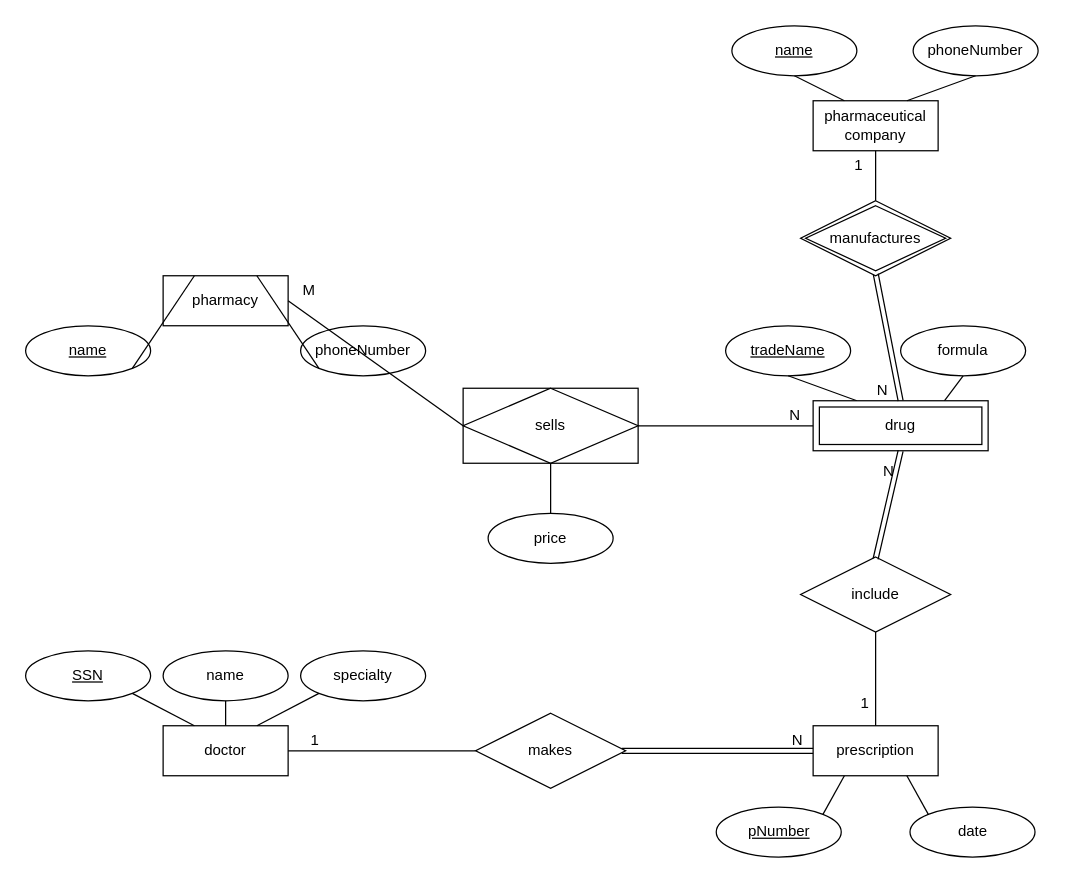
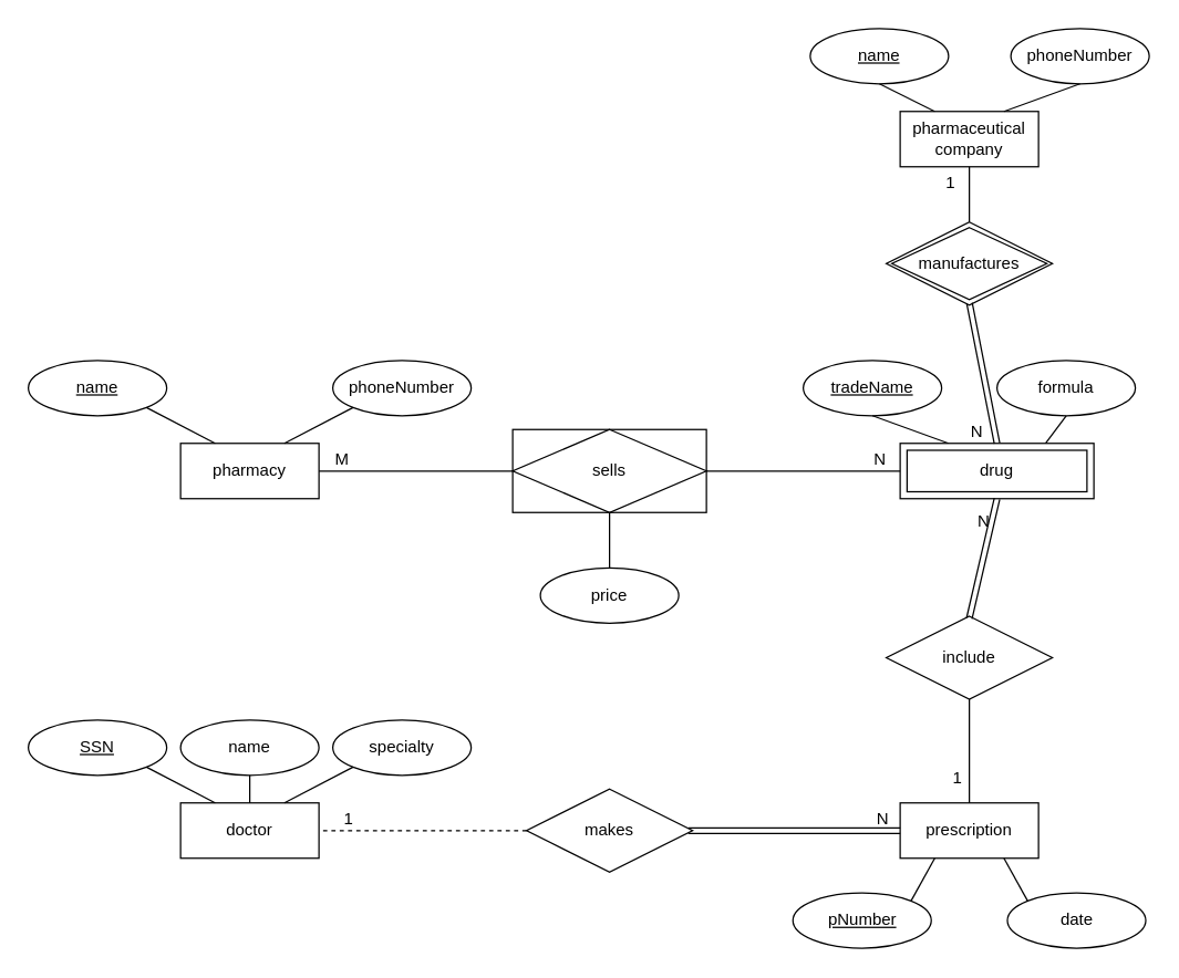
  <mxCell id="0" />
  <mxCell id="1" parent="0" />
  <mxCell id="2" value="doctor" style="whiteSpace=wrap;html=1;align=center;" parent="1" vertex="1"><mxGeometry x="130" y="580" width="100" height="40" as="geometry" /></mxCell>
  <mxCell id="3" value="SSN" style="ellipse;whiteSpace=wrap;html=1;align=center;fontStyle=4;" parent="1" vertex="1"><mxGeometry x="20" y="520" width="100" height="40" as="geometry" /></mxCell>
  <mxCell id="4" value="specialty" style="ellipse;whiteSpace=wrap;html=1;align=center;" parent="1" vertex="1"><mxGeometry x="240" y="520" width="100" height="40" as="geometry" /></mxCell>
  <mxCell id="5" value="" style="endArrow=none;html=1;rounded=0;entryX=0.25;entryY=0;entryDx=0;entryDy=0;exitX=1;exitY=1;exitDx=0;exitDy=0;" parent="1" source="3" target="2" edge="1"><mxGeometry relative="1" as="geometry"><mxPoint x="200" y="690" as="sourcePoint" /><mxPoint x="360" y="690" as="targetPoint" /></mxGeometry></mxCell>
  <mxCell id="6" value="" style="endArrow=none;html=1;rounded=0;entryX=0;entryY=1;entryDx=0;entryDy=0;exitX=0.75;exitY=0;exitDx=0;exitDy=0;" parent="1" source="2" target="4" edge="1"><mxGeometry relative="1" as="geometry"><mxPoint x="290" y="700" as="sourcePoint" /><mxPoint x="450" y="700" as="targetPoint" /></mxGeometry></mxCell>
  <mxCell id="7" value="name" style="ellipse;whiteSpace=wrap;html=1;align=center;" parent="1" vertex="1"><mxGeometry x="130" y="520" width="100" height="40" as="geometry" /></mxCell>
  <mxCell id="8" value="" style="endArrow=none;html=1;rounded=0;exitX=0.5;exitY=0;exitDx=0;exitDy=0;entryX=0.5;entryY=1;entryDx=0;entryDy=0;" parent="1" source="2" target="7" edge="1"><mxGeometry relative="1" as="geometry"><mxPoint x="220" y="880" as="sourcePoint" /><mxPoint x="380" y="880" as="targetPoint" /></mxGeometry></mxCell>
  <mxCell id="9" value="&lt;div&gt;pharmaceutical&lt;/div&gt;&lt;div&gt;company&lt;br&gt;&lt;/div&gt;" style="whiteSpace=wrap;html=1;align=center;" parent="1" vertex="1"><mxGeometry x="650" y="80" width="100" height="40" as="geometry" /></mxCell>
  <mxCell id="10" value="name" style="ellipse;whiteSpace=wrap;html=1;align=center;fontStyle=4;" parent="1" vertex="1"><mxGeometry x="585" y="20" width="100" height="40" as="geometry" /></mxCell>
  <mxCell id="11" value="phoneNumber" style="ellipse;whiteSpace=wrap;html=1;align=center;" parent="1" vertex="1"><mxGeometry x="730" y="20" width="100" height="40" as="geometry" /></mxCell>
  <mxCell id="12" value="" style="endArrow=none;html=1;rounded=0;entryX=0.25;entryY=0;entryDx=0;entryDy=0;exitX=0.5;exitY=1;exitDx=0;exitDy=0;" parent="1" source="10" target="9" edge="1"><mxGeometry relative="1" as="geometry"><mxPoint x="670" y="150" as="sourcePoint" /><mxPoint x="830" y="150" as="targetPoint" /></mxGeometry></mxCell>
  <mxCell id="13" value="" style="endArrow=none;html=1;rounded=0;entryX=0.5;entryY=1;entryDx=0;entryDy=0;exitX=0.75;exitY=0;exitDx=0;exitDy=0;" parent="1" source="9" target="11" edge="1"><mxGeometry relative="1" as="geometry"><mxPoint x="620" y="250" as="sourcePoint" /><mxPoint x="780" y="250" as="targetPoint" /></mxGeometry></mxCell>
  <mxCell id="14" value="formula" style="ellipse;whiteSpace=wrap;html=1;align=center;" parent="1" vertex="1"><mxGeometry x="720" y="260" width="100" height="40" as="geometry" /></mxCell>
  <mxCell id="15" value="tradeName" style="ellipse;whiteSpace=wrap;html=1;align=center;fontStyle=4;" parent="1" vertex="1"><mxGeometry x="580" y="260" width="100" height="40" as="geometry" /></mxCell>
  <mxCell id="16" value="" style="endArrow=none;html=1;rounded=0;exitX=0.75;exitY=0;exitDx=0;exitDy=0;entryX=0.5;entryY=1;entryDx=0;entryDy=0;" parent="1" source="19" target="14" edge="1"><mxGeometry relative="1" as="geometry"><mxPoint x="725" y="320" as="sourcePoint" /><mxPoint x="810" y="440" as="targetPoint" /></mxGeometry></mxCell>
  <mxCell id="17" value="" style="endArrow=none;html=1;rounded=0;exitX=0.5;exitY=1;exitDx=0;exitDy=0;entryX=0.25;entryY=0;entryDx=0;entryDy=0;" parent="1" source="15" target="19" edge="1"><mxGeometry relative="1" as="geometry"><mxPoint x="690" y="500" as="sourcePoint" /><mxPoint x="675" y="320" as="targetPoint" /></mxGeometry></mxCell>
  <mxCell id="18" value="manufactures" style="shape=rhombus;double=1;perimeter=rhombusPerimeter;whiteSpace=wrap;html=1;align=center;" parent="1" vertex="1"><mxGeometry x="640" y="160" width="120" height="60" as="geometry" /></mxCell>
  <mxCell id="19" value="drug" style="shape=ext;margin=3;double=1;whiteSpace=wrap;html=1;align=center;" parent="1" vertex="1"><mxGeometry x="650" y="320" width="140" height="40" as="geometry" /></mxCell>
  <mxCell id="20" value="" style="shape=link;html=1;rounded=0;entryX=0.5;entryY=0;entryDx=0;entryDy=0;exitX=0.501;exitY=0.979;exitDx=0;exitDy=0;exitPerimeter=0;" parent="1" source="18" target="19" edge="1"><mxGeometry relative="1" as="geometry"><mxPoint x="420" y="390" as="sourcePoint" /><mxPoint x="580" y="390" as="targetPoint" /></mxGeometry></mxCell>
  <mxCell id="21" value="N" style="resizable=0;html=1;align=right;verticalAlign=bottom;" parent="20" connectable="0" vertex="1"><mxGeometry x="1" relative="1" as="geometry"><mxPoint x="-10" y="-0.17" as="offset" /></mxGeometry></mxCell>
  <mxCell id="22" value="" style="endArrow=none;html=1;rounded=0;entryX=0.5;entryY=1;entryDx=0;entryDy=0;exitX=0.5;exitY=0;exitDx=0;exitDy=0;" parent="1" source="18" target="9" edge="1"><mxGeometry relative="1" as="geometry"><mxPoint x="460" y="160" as="sourcePoint" /><mxPoint x="620" y="160" as="targetPoint" /></mxGeometry></mxCell>
  <mxCell id="23" value="1" style="resizable=0;html=1;align=right;verticalAlign=bottom;" parent="22" connectable="0" vertex="1"><mxGeometry x="1" relative="1" as="geometry"><mxPoint x="-10" y="20" as="offset" /></mxGeometry></mxCell>
- <mxCell id="24" value="pharmacy" style="whiteSpace=wrap;html=1;align=center;" parent="1" vertex="1"><mxGeometry x="130" y="220" width="100" height="40" as="geometry" /></mxCell>
+ <mxCell id="24" value="pharmacy" style="whiteSpace=wrap;html=1;align=center;" parent="1" vertex="1"><mxGeometry x="130" y="320" width="100" height="40" as="geometry" /></mxCell>
  <mxCell id="25" value="name" style="ellipse;whiteSpace=wrap;html=1;align=center;fontStyle=4;" parent="1" vertex="1"><mxGeometry x="20" y="260" width="100" height="40" as="geometry" /></mxCell>
  <mxCell id="26" value="price" style="ellipse;whiteSpace=wrap;html=1;align=center;" parent="1" vertex="1"><mxGeometry x="390" y="410" width="100" height="40" as="geometry" /></mxCell>
  <mxCell id="27" value="" style="endArrow=none;html=1;rounded=0;entryX=0.5;entryY=1;entryDx=0;entryDy=0;exitX=0.5;exitY=0;exitDx=0;exitDy=0;" parent="1" source="26" target="31" edge="1"><mxGeometry relative="1" as="geometry"><mxPoint x="30" y="120" as="sourcePoint" /><mxPoint x="440" y="370" as="targetPoint" /></mxGeometry></mxCell>
  <mxCell id="28" value="phoneNumber" style="ellipse;whiteSpace=wrap;html=1;align=center;" parent="1" vertex="1"><mxGeometry x="240" y="260" width="100" height="40" as="geometry" /></mxCell>
  <mxCell id="29" value="" style="endArrow=none;html=1;rounded=0;entryX=0.25;entryY=0;entryDx=0;entryDy=0;exitX=1;exitY=1;exitDx=0;exitDy=0;" parent="1" source="25" target="24" edge="1"><mxGeometry relative="1" as="geometry"><mxPoint x="70" y="390" as="sourcePoint" /><mxPoint x="230" y="390" as="targetPoint" /></mxGeometry></mxCell>
  <mxCell id="30" value="" style="endArrow=none;html=1;rounded=0;entryX=0;entryY=1;entryDx=0;entryDy=0;exitX=0.75;exitY=0;exitDx=0;exitDy=0;" parent="1" source="24" target="28" edge="1"><mxGeometry relative="1" as="geometry"><mxPoint x="170" y="410" as="sourcePoint" /><mxPoint x="330" y="410" as="targetPoint" /></mxGeometry></mxCell>
  <mxCell id="31" value="sells" style="shape=associativeEntity;whiteSpace=wrap;html=1;align=center;" parent="1" vertex="1"><mxGeometry x="370" y="310" width="140" height="60" as="geometry" /></mxCell>
  <mxCell id="32" value="" style="endArrow=none;html=1;rounded=0;entryX=0;entryY=0.5;entryDx=0;entryDy=0;exitX=1;exitY=0.5;exitDx=0;exitDy=0;" edge="1" parent="1" source="24" target="31"><mxGeometry relative="1" as="geometry"><mxPoint x="170" y="530" as="sourcePoint" /><mxPoint x="330" y="530" as="targetPoint" /></mxGeometry></mxCell>
  <mxCell id="33" value="M" style="resizable=0;html=1;align=left;verticalAlign=bottom;" connectable="0" vertex="1" parent="32"><mxGeometry x="-1" relative="1" as="geometry"><mxPoint x="10" as="offset" /></mxGeometry></mxCell>
  <mxCell id="34" value="" style="endArrow=none;html=1;rounded=0;entryX=0;entryY=0.5;entryDx=0;entryDy=0;exitX=1;exitY=0.5;exitDx=0;exitDy=0;" edge="1" parent="1" source="31" target="19"><mxGeometry relative="1" as="geometry"><mxPoint x="380" y="530" as="sourcePoint" /><mxPoint x="540" y="530" as="targetPoint" /></mxGeometry></mxCell>
  <mxCell id="35" value="N" style="resizable=0;html=1;align=right;verticalAlign=bottom;" connectable="0" vertex="1" parent="34"><mxGeometry x="1" relative="1" as="geometry"><mxPoint x="-10" as="offset" /></mxGeometry></mxCell>
  <mxCell id="36" value="prescription" style="whiteSpace=wrap;html=1;align=center;" vertex="1" parent="1"><mxGeometry x="650" y="580" width="100" height="40" as="geometry" /></mxCell>
  <mxCell id="37" value="pNumber" style="ellipse;whiteSpace=wrap;html=1;align=center;fontStyle=4;" vertex="1" parent="1"><mxGeometry x="572.5" y="645" width="100" height="40" as="geometry" /></mxCell>
  <mxCell id="38" value="date" style="ellipse;whiteSpace=wrap;html=1;align=center;" vertex="1" parent="1"><mxGeometry x="727.5" y="645" width="100" height="40" as="geometry" /></mxCell>
  <mxCell id="39" value="" style="endArrow=none;html=1;rounded=0;entryX=0.25;entryY=1;entryDx=0;entryDy=0;exitX=1;exitY=0;exitDx=0;exitDy=0;" edge="1" parent="1" source="37" target="36"><mxGeometry relative="1" as="geometry"><mxPoint x="377.5" y="595" as="sourcePoint" /><mxPoint x="537.5" y="595" as="targetPoint" /></mxGeometry></mxCell>
  <mxCell id="40" value="" style="endArrow=none;html=1;rounded=0;entryX=0;entryY=0;entryDx=0;entryDy=0;exitX=0.75;exitY=1;exitDx=0;exitDy=0;" edge="1" parent="1" source="36" target="38"><mxGeometry relative="1" as="geometry"><mxPoint x="477.5" y="555" as="sourcePoint" /><mxPoint x="637.5" y="555" as="targetPoint" /></mxGeometry></mxCell>
  <mxCell id="41" value="makes" style="shape=rhombus;perimeter=rhombusPerimeter;whiteSpace=wrap;html=1;align=center;" vertex="1" parent="1"><mxGeometry x="380" y="570" width="120" height="60" as="geometry" /></mxCell>
- <mxCell id="42" value="" style="endArrow=none;html=1;rounded=0;entryX=1;entryY=0.5;entryDx=0;entryDy=0;exitX=0;exitY=0.5;exitDx=0;exitDy=0;" edge="1" parent="1" source="41" target="2"><mxGeometry relative="1" as="geometry"><mxPoint x="155" y="675" as="sourcePoint" /><mxPoint x="315" y="675" as="targetPoint" /></mxGeometry></mxCell>
+ <mxCell id="42" value="" style="endArrow=none;html=1;rounded=0;entryX=1;entryY=0.5;entryDx=0;entryDy=0;exitX=0;exitY=0.5;exitDx=0;exitDy=0;dashed=1;" edge="1" parent="1" source="41" target="2"><mxGeometry relative="1" as="geometry"><mxPoint x="155" y="675" as="sourcePoint" /><mxPoint x="315" y="675" as="targetPoint" /></mxGeometry></mxCell>
  <mxCell id="43" value="1" style="resizable=0;html=1;align=right;verticalAlign=bottom;" connectable="0" vertex="1" parent="42"><mxGeometry x="1" relative="1" as="geometry"><mxPoint x="25" as="offset" /></mxGeometry></mxCell>
  <mxCell id="44" value="" style="shape=link;html=1;rounded=0;entryX=0;entryY=0.5;entryDx=0;entryDy=0;exitX=0.974;exitY=0.5;exitDx=0;exitDy=0;exitPerimeter=0;" edge="1" parent="1" source="41" target="36"><mxGeometry relative="1" as="geometry"><mxPoint x="345" y="655" as="sourcePoint" /><mxPoint x="505" y="655" as="targetPoint" /></mxGeometry></mxCell>
  <mxCell id="45" value="N" style="resizable=0;html=1;align=right;verticalAlign=bottom;" connectable="0" vertex="1" parent="44"><mxGeometry x="1" relative="1" as="geometry"><mxPoint x="-7.88" as="offset" /></mxGeometry></mxCell>
  <mxCell id="46" value="include" style="shape=rhombus;perimeter=rhombusPerimeter;whiteSpace=wrap;html=1;align=center;" vertex="1" parent="1"><mxGeometry x="640" y="445" width="120" height="60" as="geometry" /></mxCell>
  <mxCell id="47" value="" style="shape=link;html=1;rounded=0;entryX=0.5;entryY=1;entryDx=0;entryDy=0;exitX=0.5;exitY=0.024;exitDx=0;exitDy=0;exitPerimeter=0;" edge="1" parent="1" source="46" target="19"><mxGeometry relative="1" as="geometry"><mxPoint x="585" y="405" as="sourcePoint" /><mxPoint x="745" y="405" as="targetPoint" /></mxGeometry></mxCell>
  <mxCell id="48" value="N" style="resizable=0;html=1;align=right;verticalAlign=bottom;" connectable="0" vertex="1" parent="47"><mxGeometry x="1" relative="1" as="geometry"><mxPoint x="-5" y="25.23" as="offset" /></mxGeometry></mxCell>
  <mxCell id="49" value="" style="endArrow=none;html=1;rounded=0;entryX=0.5;entryY=0;entryDx=0;entryDy=0;exitX=0.5;exitY=1;exitDx=0;exitDy=0;" edge="1" parent="1" source="46" target="36"><mxGeometry relative="1" as="geometry"><mxPoint x="535" y="535" as="sourcePoint" /><mxPoint x="695" y="535" as="targetPoint" /><Array as="points" /></mxGeometry></mxCell>
  <mxCell id="50" value="1" style="resizable=0;html=1;align=right;verticalAlign=bottom;" connectable="0" vertex="1" parent="49"><mxGeometry x="1" relative="1" as="geometry"><mxPoint x="-5" y="-10" as="offset" /></mxGeometry></mxCell>
